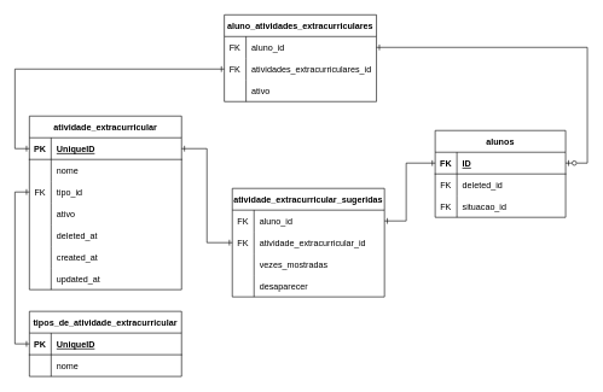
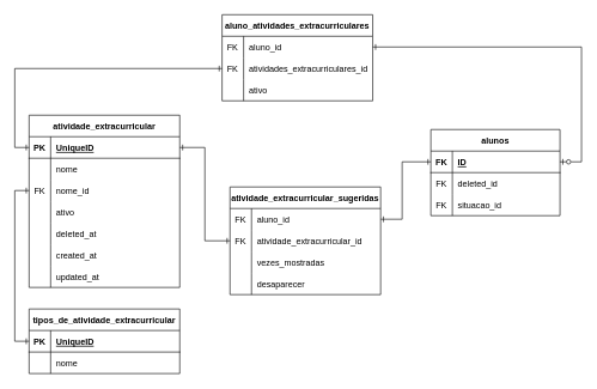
  <mxCell id="0" />
  <mxCell id="1" parent="0" />
  <mxCell id="2" value="tipos_de_atividade_extracurricular" style="shape=table;startSize=30;container=1;collapsible=1;childLayout=tableLayout;fixedRows=1;rowLines=0;fontStyle=1;align=center;resizeLast=1;" vertex="1" parent="1"><mxGeometry x="40" y="430" width="210" height="90" as="geometry" /></mxCell>
  <mxCell id="3" value="" style="shape=tableRow;horizontal=0;startSize=0;swimlaneHead=0;swimlaneBody=0;fillColor=none;collapsible=0;dropTarget=0;points=[[0,0.5],[1,0.5]];portConstraint=eastwest;top=0;left=0;right=0;bottom=1;" vertex="1" parent="2"><mxGeometry y="30" width="210" height="30" as="geometry" /></mxCell>
  <mxCell id="4" value="PK" style="shape=partialRectangle;connectable=0;fillColor=none;top=0;left=0;bottom=0;right=0;fontStyle=1;overflow=hidden;" vertex="1" parent="3"><mxGeometry width="30" height="30" as="geometry"><mxRectangle width="30" height="30" as="alternateBounds" /></mxGeometry></mxCell>
  <mxCell id="5" value="UniqueID" style="shape=partialRectangle;connectable=0;fillColor=none;top=0;left=0;bottom=0;right=0;align=left;spacingLeft=6;fontStyle=5;overflow=hidden;" vertex="1" parent="3"><mxGeometry x="30" width="180" height="30" as="geometry"><mxRectangle width="180" height="30" as="alternateBounds" /></mxGeometry></mxCell>
  <mxCell id="6" value="" style="shape=tableRow;horizontal=0;startSize=0;swimlaneHead=0;swimlaneBody=0;fillColor=none;collapsible=0;dropTarget=0;points=[[0,0.5],[1,0.5]];portConstraint=eastwest;top=0;left=0;right=0;bottom=0;" vertex="1" parent="2"><mxGeometry y="60" width="210" height="30" as="geometry" /></mxCell>
  <mxCell id="7" value="" style="shape=partialRectangle;connectable=0;fillColor=none;top=0;left=0;bottom=0;right=0;editable=1;overflow=hidden;" vertex="1" parent="6"><mxGeometry width="30" height="30" as="geometry"><mxRectangle width="30" height="30" as="alternateBounds" /></mxGeometry></mxCell>
  <mxCell id="8" value="nome" style="shape=partialRectangle;connectable=0;fillColor=none;top=0;left=0;bottom=0;right=0;align=left;spacingLeft=6;overflow=hidden;" vertex="1" parent="6"><mxGeometry x="30" width="180" height="30" as="geometry"><mxRectangle width="180" height="30" as="alternateBounds" /></mxGeometry></mxCell>
  <mxCell id="9" value="atividade_extracurricular" style="shape=table;startSize=30;container=1;collapsible=1;childLayout=tableLayout;fixedRows=1;rowLines=0;fontStyle=1;align=center;resizeLast=1;" vertex="1" parent="1"><mxGeometry x="40" y="160" width="210" height="240" as="geometry" /></mxCell>
  <mxCell id="10" value="" style="shape=tableRow;horizontal=0;startSize=0;swimlaneHead=0;swimlaneBody=0;fillColor=none;collapsible=0;dropTarget=0;points=[[0,0.5],[1,0.5]];portConstraint=eastwest;top=0;left=0;right=0;bottom=1;" vertex="1" parent="9"><mxGeometry y="30" width="210" height="30" as="geometry" /></mxCell>
  <mxCell id="11" value="PK" style="shape=partialRectangle;connectable=0;fillColor=none;top=0;left=0;bottom=0;right=0;fontStyle=1;overflow=hidden;" vertex="1" parent="10"><mxGeometry width="30" height="30" as="geometry"><mxRectangle width="30" height="30" as="alternateBounds" /></mxGeometry></mxCell>
  <mxCell id="12" value="UniqueID" style="shape=partialRectangle;connectable=0;fillColor=none;top=0;left=0;bottom=0;right=0;align=left;spacingLeft=6;fontStyle=5;overflow=hidden;" vertex="1" parent="10"><mxGeometry x="30" width="180" height="30" as="geometry"><mxRectangle width="180" height="30" as="alternateBounds" /></mxGeometry></mxCell>
  <mxCell id="13" value="" style="shape=tableRow;horizontal=0;startSize=0;swimlaneHead=0;swimlaneBody=0;fillColor=none;collapsible=0;dropTarget=0;points=[[0,0.5],[1,0.5]];portConstraint=eastwest;top=0;left=0;right=0;bottom=0;" vertex="1" parent="9"><mxGeometry y="60" width="210" height="30" as="geometry" /></mxCell>
  <mxCell id="14" value="" style="shape=partialRectangle;connectable=0;fillColor=none;top=0;left=0;bottom=0;right=0;editable=1;overflow=hidden;" vertex="1" parent="13"><mxGeometry width="30" height="30" as="geometry"><mxRectangle width="30" height="30" as="alternateBounds" /></mxGeometry></mxCell>
  <mxCell id="15" value="nome" style="shape=partialRectangle;connectable=0;fillColor=none;top=0;left=0;bottom=0;right=0;align=left;spacingLeft=6;overflow=hidden;" vertex="1" parent="13"><mxGeometry x="30" width="180" height="30" as="geometry"><mxRectangle width="180" height="30" as="alternateBounds" /></mxGeometry></mxCell>
  <mxCell id="16" value="" style="shape=tableRow;horizontal=0;startSize=0;swimlaneHead=0;swimlaneBody=0;fillColor=none;collapsible=0;dropTarget=0;points=[[0,0.5],[1,0.5]];portConstraint=eastwest;top=0;left=0;right=0;bottom=0;" vertex="1" parent="9"><mxGeometry y="90" width="210" height="30" as="geometry" /></mxCell>
  <mxCell id="17" value="FK" style="shape=partialRectangle;connectable=0;fillColor=none;top=0;left=0;bottom=0;right=0;editable=1;overflow=hidden;" vertex="1" parent="16"><mxGeometry width="30" height="30" as="geometry"><mxRectangle width="30" height="30" as="alternateBounds" /></mxGeometry></mxCell>
- <mxCell id="18" value="tipo_id" style="shape=partialRectangle;connectable=0;fillColor=none;top=0;left=0;bottom=0;right=0;align=left;spacingLeft=6;overflow=hidden;" vertex="1" parent="16"><mxGeometry x="30" width="180" height="30" as="geometry"><mxRectangle width="180" height="30" as="alternateBounds" /></mxGeometry></mxCell>
+ <mxCell id="18" value="nome_id" style="shape=partialRectangle;connectable=0;fillColor=none;top=0;left=0;bottom=0;right=0;align=left;spacingLeft=6;overflow=hidden;" vertex="1" parent="16"><mxGeometry x="30" width="180" height="30" as="geometry"><mxRectangle width="180" height="30" as="alternateBounds" /></mxGeometry></mxCell>
  <mxCell id="19" value="" style="shape=tableRow;horizontal=0;startSize=0;swimlaneHead=0;swimlaneBody=0;fillColor=none;collapsible=0;dropTarget=0;points=[[0,0.5],[1,0.5]];portConstraint=eastwest;top=0;left=0;right=0;bottom=0;" vertex="1" parent="9"><mxGeometry y="120" width="210" height="30" as="geometry" /></mxCell>
  <mxCell id="20" value="" style="shape=partialRectangle;connectable=0;fillColor=none;top=0;left=0;bottom=0;right=0;editable=1;overflow=hidden;" vertex="1" parent="19"><mxGeometry width="30" height="30" as="geometry"><mxRectangle width="30" height="30" as="alternateBounds" /></mxGeometry></mxCell>
  <mxCell id="21" value="ativo" style="shape=partialRectangle;connectable=0;fillColor=none;top=0;left=0;bottom=0;right=0;align=left;spacingLeft=6;overflow=hidden;" vertex="1" parent="19"><mxGeometry x="30" width="180" height="30" as="geometry"><mxRectangle width="180" height="30" as="alternateBounds" /></mxGeometry></mxCell>
  <mxCell id="22" style="shape=tableRow;horizontal=0;startSize=0;swimlaneHead=0;swimlaneBody=0;fillColor=none;collapsible=0;dropTarget=0;points=[[0,0.5],[1,0.5]];portConstraint=eastwest;top=0;left=0;right=0;bottom=0;" vertex="1" parent="9"><mxGeometry y="150" width="210" height="30" as="geometry" /></mxCell>
  <mxCell id="23" style="shape=partialRectangle;connectable=0;fillColor=none;top=0;left=0;bottom=0;right=0;editable=1;overflow=hidden;" vertex="1" parent="22"><mxGeometry width="30" height="30" as="geometry"><mxRectangle width="30" height="30" as="alternateBounds" /></mxGeometry></mxCell>
  <mxCell id="24" value="deleted_at" style="shape=partialRectangle;connectable=0;fillColor=none;top=0;left=0;bottom=0;right=0;align=left;spacingLeft=6;overflow=hidden;" vertex="1" parent="22"><mxGeometry x="30" width="180" height="30" as="geometry"><mxRectangle width="180" height="30" as="alternateBounds" /></mxGeometry></mxCell>
  <mxCell id="25" style="shape=tableRow;horizontal=0;startSize=0;swimlaneHead=0;swimlaneBody=0;fillColor=none;collapsible=0;dropTarget=0;points=[[0,0.5],[1,0.5]];portConstraint=eastwest;top=0;left=0;right=0;bottom=0;" vertex="1" parent="9"><mxGeometry y="180" width="210" height="30" as="geometry" /></mxCell>
  <mxCell id="26" style="shape=partialRectangle;connectable=0;fillColor=none;top=0;left=0;bottom=0;right=0;editable=1;overflow=hidden;" vertex="1" parent="25"><mxGeometry width="30" height="30" as="geometry"><mxRectangle width="30" height="30" as="alternateBounds" /></mxGeometry></mxCell>
  <mxCell id="27" value="created_at" style="shape=partialRectangle;connectable=0;fillColor=none;top=0;left=0;bottom=0;right=0;align=left;spacingLeft=6;overflow=hidden;" vertex="1" parent="25"><mxGeometry x="30" width="180" height="30" as="geometry"><mxRectangle width="180" height="30" as="alternateBounds" /></mxGeometry></mxCell>
  <mxCell id="28" style="shape=tableRow;horizontal=0;startSize=0;swimlaneHead=0;swimlaneBody=0;fillColor=none;collapsible=0;dropTarget=0;points=[[0,0.5],[1,0.5]];portConstraint=eastwest;top=0;left=0;right=0;bottom=0;" vertex="1" parent="9"><mxGeometry y="210" width="210" height="30" as="geometry" /></mxCell>
  <mxCell id="29" style="shape=partialRectangle;connectable=0;fillColor=none;top=0;left=0;bottom=0;right=0;editable=1;overflow=hidden;" vertex="1" parent="28"><mxGeometry width="30" height="30" as="geometry"><mxRectangle width="30" height="30" as="alternateBounds" /></mxGeometry></mxCell>
  <mxCell id="30" value="updated_at" style="shape=partialRectangle;connectable=0;fillColor=none;top=0;left=0;bottom=0;right=0;align=left;spacingLeft=6;overflow=hidden;" vertex="1" parent="28"><mxGeometry x="30" width="180" height="30" as="geometry"><mxRectangle width="180" height="30" as="alternateBounds" /></mxGeometry></mxCell>
  <mxCell id="31" value="atividade_extracurricular_sugeridas" style="shape=table;startSize=30;container=1;collapsible=1;childLayout=tableLayout;fixedRows=1;rowLines=0;fontStyle=1;align=center;resizeLast=1;" vertex="1" parent="1"><mxGeometry x="320" y="260" width="210" height="150" as="geometry" /></mxCell>
  <mxCell id="32" value="" style="shape=tableRow;horizontal=0;startSize=0;swimlaneHead=0;swimlaneBody=0;fillColor=none;collapsible=0;dropTarget=0;points=[[0,0.5],[1,0.5]];portConstraint=eastwest;top=0;left=0;right=0;bottom=0;" vertex="1" parent="31"><mxGeometry y="30" width="210" height="30" as="geometry" /></mxCell>
  <mxCell id="33" value="FK" style="shape=partialRectangle;connectable=0;fillColor=none;top=0;left=0;bottom=0;right=0;editable=1;overflow=hidden;" vertex="1" parent="32"><mxGeometry width="30" height="30" as="geometry"><mxRectangle width="30" height="30" as="alternateBounds" /></mxGeometry></mxCell>
  <mxCell id="34" value="aluno_id" style="shape=partialRectangle;connectable=0;fillColor=none;top=0;left=0;bottom=0;right=0;align=left;spacingLeft=6;overflow=hidden;" vertex="1" parent="32"><mxGeometry x="30" width="180" height="30" as="geometry"><mxRectangle width="180" height="30" as="alternateBounds" /></mxGeometry></mxCell>
  <mxCell id="35" value="" style="shape=tableRow;horizontal=0;startSize=0;swimlaneHead=0;swimlaneBody=0;fillColor=none;collapsible=0;dropTarget=0;points=[[0,0.5],[1,0.5]];portConstraint=eastwest;top=0;left=0;right=0;bottom=0;" vertex="1" parent="31"><mxGeometry y="60" width="210" height="30" as="geometry" /></mxCell>
  <mxCell id="36" value="FK" style="shape=partialRectangle;connectable=0;fillColor=none;top=0;left=0;bottom=0;right=0;editable=1;overflow=hidden;" vertex="1" parent="35"><mxGeometry width="30" height="30" as="geometry"><mxRectangle width="30" height="30" as="alternateBounds" /></mxGeometry></mxCell>
  <mxCell id="37" value="atividade_extracurricular_id" style="shape=partialRectangle;connectable=0;fillColor=none;top=0;left=0;bottom=0;right=0;align=left;spacingLeft=6;overflow=hidden;" vertex="1" parent="35"><mxGeometry x="30" width="180" height="30" as="geometry"><mxRectangle width="180" height="30" as="alternateBounds" /></mxGeometry></mxCell>
  <mxCell id="38" value="" style="shape=tableRow;horizontal=0;startSize=0;swimlaneHead=0;swimlaneBody=0;fillColor=none;collapsible=0;dropTarget=0;points=[[0,0.5],[1,0.5]];portConstraint=eastwest;top=0;left=0;right=0;bottom=0;" vertex="1" parent="31"><mxGeometry y="90" width="210" height="30" as="geometry" /></mxCell>
  <mxCell id="39" value="" style="shape=partialRectangle;connectable=0;fillColor=none;top=0;left=0;bottom=0;right=0;editable=1;overflow=hidden;" vertex="1" parent="38"><mxGeometry width="30" height="30" as="geometry"><mxRectangle width="30" height="30" as="alternateBounds" /></mxGeometry></mxCell>
  <mxCell id="40" value="vezes_mostradas" style="shape=partialRectangle;connectable=0;fillColor=none;top=0;left=0;bottom=0;right=0;align=left;spacingLeft=6;overflow=hidden;" vertex="1" parent="38"><mxGeometry x="30" width="180" height="30" as="geometry"><mxRectangle width="180" height="30" as="alternateBounds" /></mxGeometry></mxCell>
  <mxCell id="41" style="shape=tableRow;horizontal=0;startSize=0;swimlaneHead=0;swimlaneBody=0;fillColor=none;collapsible=0;dropTarget=0;points=[[0,0.5],[1,0.5]];portConstraint=eastwest;top=0;left=0;right=0;bottom=0;" vertex="1" parent="31"><mxGeometry y="120" width="210" height="30" as="geometry" /></mxCell>
  <mxCell id="42" style="shape=partialRectangle;connectable=0;fillColor=none;top=0;left=0;bottom=0;right=0;editable=1;overflow=hidden;" vertex="1" parent="41"><mxGeometry width="30" height="30" as="geometry"><mxRectangle width="30" height="30" as="alternateBounds" /></mxGeometry></mxCell>
  <mxCell id="43" value="desaparecer" style="shape=partialRectangle;connectable=0;fillColor=none;top=0;left=0;bottom=0;right=0;align=left;spacingLeft=6;overflow=hidden;" vertex="1" parent="41"><mxGeometry x="30" width="180" height="30" as="geometry"><mxRectangle width="180" height="30" as="alternateBounds" /></mxGeometry></mxCell>
  <mxCell id="44" value="aluno_atividades_extracurriculares" style="shape=table;startSize=30;container=1;collapsible=1;childLayout=tableLayout;fixedRows=1;rowLines=0;fontStyle=1;align=center;resizeLast=1;" vertex="1" parent="1"><mxGeometry x="309" y="20" width="210" height="120" as="geometry" /></mxCell>
  <mxCell id="45" value="" style="shape=tableRow;horizontal=0;startSize=0;swimlaneHead=0;swimlaneBody=0;fillColor=none;collapsible=0;dropTarget=0;points=[[0,0.5],[1,0.5]];portConstraint=eastwest;top=0;left=0;right=0;bottom=0;" vertex="1" parent="44"><mxGeometry y="30" width="210" height="30" as="geometry" /></mxCell>
  <mxCell id="46" value="FK" style="shape=partialRectangle;connectable=0;fillColor=none;top=0;left=0;bottom=0;right=0;editable=1;overflow=hidden;" vertex="1" parent="45"><mxGeometry width="30" height="30" as="geometry"><mxRectangle width="30" height="30" as="alternateBounds" /></mxGeometry></mxCell>
  <mxCell id="47" value="aluno_id" style="shape=partialRectangle;connectable=0;fillColor=none;top=0;left=0;bottom=0;right=0;align=left;spacingLeft=6;overflow=hidden;" vertex="1" parent="45"><mxGeometry x="30" width="180" height="30" as="geometry"><mxRectangle width="180" height="30" as="alternateBounds" /></mxGeometry></mxCell>
  <mxCell id="48" value="" style="shape=tableRow;horizontal=0;startSize=0;swimlaneHead=0;swimlaneBody=0;fillColor=none;collapsible=0;dropTarget=0;points=[[0,0.5],[1,0.5]];portConstraint=eastwest;top=0;left=0;right=0;bottom=0;" vertex="1" parent="44"><mxGeometry y="60" width="210" height="30" as="geometry" /></mxCell>
  <mxCell id="49" value="FK" style="shape=partialRectangle;connectable=0;fillColor=none;top=0;left=0;bottom=0;right=0;editable=1;overflow=hidden;" vertex="1" parent="48"><mxGeometry width="30" height="30" as="geometry"><mxRectangle width="30" height="30" as="alternateBounds" /></mxGeometry></mxCell>
  <mxCell id="50" value="atividades_extracurriculares_id" style="shape=partialRectangle;connectable=0;fillColor=none;top=0;left=0;bottom=0;right=0;align=left;spacingLeft=6;overflow=hidden;" vertex="1" parent="48"><mxGeometry x="30" width="180" height="30" as="geometry"><mxRectangle width="180" height="30" as="alternateBounds" /></mxGeometry></mxCell>
  <mxCell id="51" value="" style="shape=tableRow;horizontal=0;startSize=0;swimlaneHead=0;swimlaneBody=0;fillColor=none;collapsible=0;dropTarget=0;points=[[0,0.5],[1,0.5]];portConstraint=eastwest;top=0;left=0;right=0;bottom=0;" vertex="1" parent="44"><mxGeometry y="90" width="210" height="30" as="geometry" /></mxCell>
  <mxCell id="52" value="" style="shape=partialRectangle;connectable=0;fillColor=none;top=0;left=0;bottom=0;right=0;editable=1;overflow=hidden;" vertex="1" parent="51"><mxGeometry width="30" height="30" as="geometry"><mxRectangle width="30" height="30" as="alternateBounds" /></mxGeometry></mxCell>
  <mxCell id="53" value="ativo" style="shape=partialRectangle;connectable=0;fillColor=none;top=0;left=0;bottom=0;right=0;align=left;spacingLeft=6;overflow=hidden;" vertex="1" parent="51"><mxGeometry x="30" width="180" height="30" as="geometry"><mxRectangle width="180" height="30" as="alternateBounds" /></mxGeometry></mxCell>
  <mxCell id="54" value="alunos" style="shape=table;startSize=30;container=1;collapsible=1;childLayout=tableLayout;fixedRows=1;rowLines=0;fontStyle=1;align=center;resizeLast=1;" vertex="1" parent="1"><mxGeometry x="600" y="180" width="180" height="120" as="geometry" /></mxCell>
  <mxCell id="55" value="" style="shape=tableRow;horizontal=0;startSize=0;swimlaneHead=0;swimlaneBody=0;fillColor=none;collapsible=0;dropTarget=0;points=[[0,0.5],[1,0.5]];portConstraint=eastwest;top=0;left=0;right=0;bottom=1;" vertex="1" parent="54"><mxGeometry y="30" width="180" height="30" as="geometry" /></mxCell>
  <mxCell id="56" value="FK" style="shape=partialRectangle;connectable=0;fillColor=none;top=0;left=0;bottom=0;right=0;fontStyle=1;overflow=hidden;" vertex="1" parent="55"><mxGeometry width="30" height="30" as="geometry"><mxRectangle width="30" height="30" as="alternateBounds" /></mxGeometry></mxCell>
  <mxCell id="57" value="ID" style="shape=partialRectangle;connectable=0;fillColor=none;top=0;left=0;bottom=0;right=0;align=left;spacingLeft=6;fontStyle=5;overflow=hidden;" vertex="1" parent="55"><mxGeometry x="30" width="150" height="30" as="geometry"><mxRectangle width="150" height="30" as="alternateBounds" /></mxGeometry></mxCell>
  <mxCell id="58" value="" style="shape=tableRow;horizontal=0;startSize=0;swimlaneHead=0;swimlaneBody=0;fillColor=none;collapsible=0;dropTarget=0;points=[[0,0.5],[1,0.5]];portConstraint=eastwest;top=0;left=0;right=0;bottom=0;" vertex="1" parent="54"><mxGeometry y="60" width="180" height="30" as="geometry" /></mxCell>
  <mxCell id="59" value="FK" style="shape=partialRectangle;connectable=0;fillColor=none;top=0;left=0;bottom=0;right=0;editable=1;overflow=hidden;" vertex="1" parent="58"><mxGeometry width="30" height="30" as="geometry"><mxRectangle width="30" height="30" as="alternateBounds" /></mxGeometry></mxCell>
  <mxCell id="60" value="deleted_id" style="shape=partialRectangle;connectable=0;fillColor=none;top=0;left=0;bottom=0;right=0;align=left;spacingLeft=6;overflow=hidden;" vertex="1" parent="58"><mxGeometry x="30" width="150" height="30" as="geometry"><mxRectangle width="150" height="30" as="alternateBounds" /></mxGeometry></mxCell>
  <mxCell id="61" value="" style="shape=tableRow;horizontal=0;startSize=0;swimlaneHead=0;swimlaneBody=0;fillColor=none;collapsible=0;dropTarget=0;points=[[0,0.5],[1,0.5]];portConstraint=eastwest;top=0;left=0;right=0;bottom=0;" vertex="1" parent="54"><mxGeometry y="90" width="180" height="30" as="geometry" /></mxCell>
  <mxCell id="62" value="FK" style="shape=partialRectangle;connectable=0;fillColor=none;top=0;left=0;bottom=0;right=0;editable=1;overflow=hidden;" vertex="1" parent="61"><mxGeometry width="30" height="30" as="geometry"><mxRectangle width="30" height="30" as="alternateBounds" /></mxGeometry></mxCell>
  <mxCell id="63" value="situacao_id" style="shape=partialRectangle;connectable=0;fillColor=none;top=0;left=0;bottom=0;right=0;align=left;spacingLeft=6;overflow=hidden;" vertex="1" parent="61"><mxGeometry x="30" width="150" height="30" as="geometry"><mxRectangle width="150" height="30" as="alternateBounds" /></mxGeometry></mxCell>
  <mxCell id="64" style="edgeStyle=orthogonalEdgeStyle;rounded=0;orthogonalLoop=1;jettySize=auto;html=1;entryX=1;entryY=0.5;entryDx=0;entryDy=0;startArrow=ERzeroToOne;startFill=0;endArrow=ERone;endFill=0;exitX=1;exitY=0.5;exitDx=0;exitDy=0;" edge="1" parent="1" source="55" target="45"><mxGeometry relative="1" as="geometry"><Array as="points"><mxPoint x="810" y="225" /><mxPoint x="810" y="65" /></Array></mxGeometry></mxCell>
  <mxCell id="65" style="edgeStyle=orthogonalEdgeStyle;rounded=0;orthogonalLoop=1;jettySize=auto;html=1;entryX=1;entryY=0.5;entryDx=0;entryDy=0;startArrow=ERone;startFill=0;endArrow=ERone;endFill=0;" edge="1" parent="1" source="55" target="32"><mxGeometry relative="1" as="geometry"><Array as="points"><mxPoint x="560" y="225" /><mxPoint x="560" y="305" /></Array></mxGeometry></mxCell>
  <mxCell id="66" style="edgeStyle=orthogonalEdgeStyle;rounded=0;orthogonalLoop=1;jettySize=auto;html=1;entryX=0;entryY=0.5;entryDx=0;entryDy=0;startArrow=ERone;startFill=0;endArrow=ERone;endFill=0;exitX=0;exitY=0.5;exitDx=0;exitDy=0;" edge="1" parent="1" source="10" target="48"><mxGeometry relative="1" as="geometry"><Array as="points"><mxPoint x="20" y="205" /><mxPoint x="20" y="95" /></Array></mxGeometry></mxCell>
  <mxCell id="67" style="edgeStyle=orthogonalEdgeStyle;rounded=0;orthogonalLoop=1;jettySize=auto;html=1;entryX=0;entryY=0.5;entryDx=0;entryDy=0;startArrow=ERone;startFill=0;endArrow=ERone;endFill=0;" edge="1" parent="1" source="10" target="35"><mxGeometry relative="1" as="geometry" /></mxCell>
  <mxCell id="68" style="edgeStyle=orthogonalEdgeStyle;rounded=0;orthogonalLoop=1;jettySize=auto;html=1;entryX=0;entryY=0.5;entryDx=0;entryDy=0;startArrow=ERone;startFill=0;endArrow=ERone;endFill=0;" edge="1" parent="1" source="3" target="16"><mxGeometry relative="1" as="geometry" /></mxCell>
